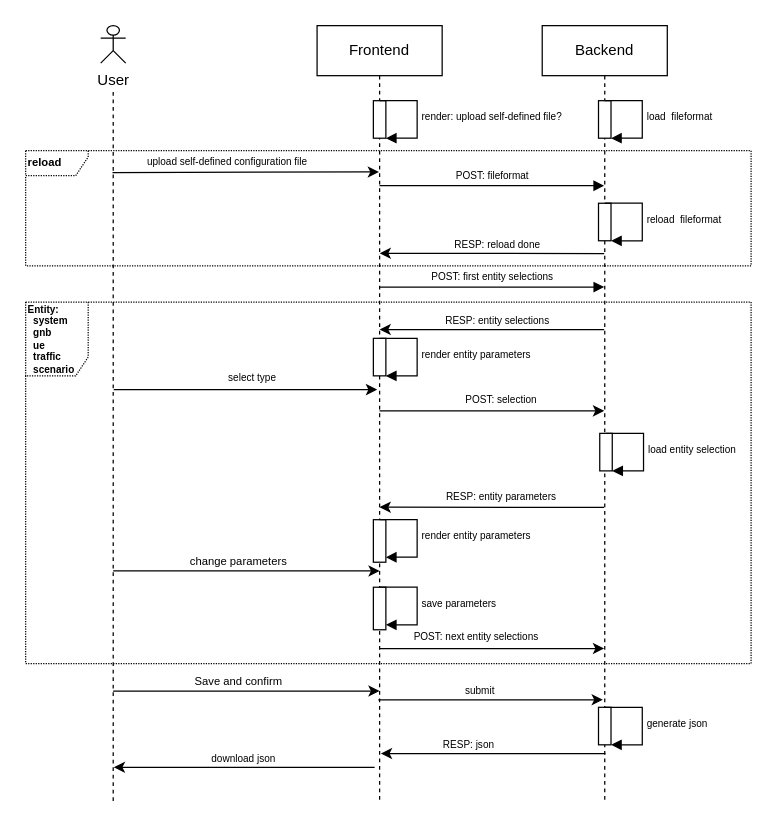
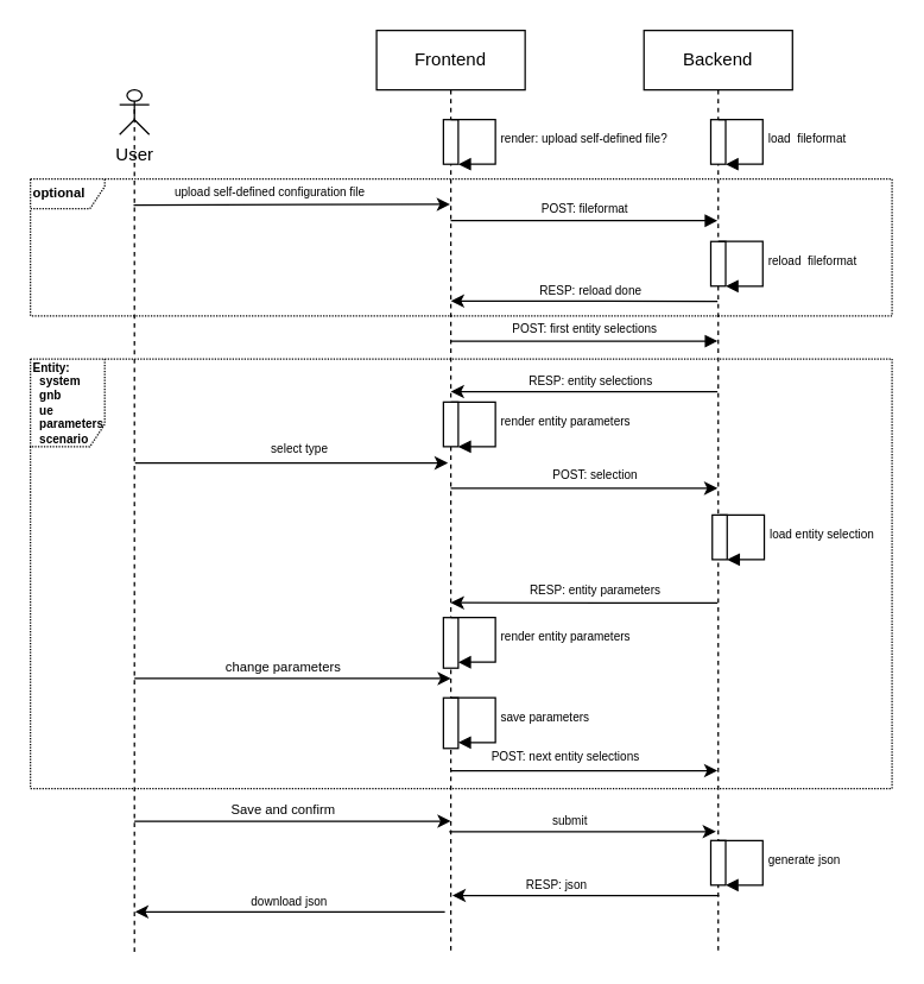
  <mxCell id="0" />
  <mxCell id="1" parent="0" />
  <mxCell id="2" value="" style="edgeStyle=elbowEdgeStyle;rounded=0;orthogonalLoop=1;jettySize=auto;html=1;elbow=vertical;curved=0;" edge="1" parent="1"><mxGeometry relative="1" as="geometry"><mxPoint x="302.929" y="327.997" as="sourcePoint" /><mxPoint x="482.5" y="327.997" as="targetPoint" /></mxGeometry></mxCell>
  <mxCell id="3" value="POST: selection" style="edgeLabel;html=1;align=center;verticalAlign=middle;resizable=0;points=[];fontSize=8;" vertex="1" connectable="0" parent="2"><mxGeometry x="0.459" y="1" relative="1" as="geometry"><mxPoint x="-34" y="-9" as="offset" /></mxGeometry></mxCell>
  <mxCell id="4" style="edgeStyle=elbowEdgeStyle;rounded=0;orthogonalLoop=1;jettySize=auto;html=1;elbow=vertical;curved=0;" edge="1" parent="1"><mxGeometry relative="1" as="geometry"><mxPoint x="302.929" y="518" as="sourcePoint" /><mxPoint x="482.5" y="518" as="targetPoint" /><Array as="points"><mxPoint x="380" y="518" /><mxPoint x="410" y="438" /></Array></mxGeometry></mxCell>
  <mxCell id="5" value="POST: next entity selections" style="edgeLabel;html=1;align=center;verticalAlign=middle;resizable=0;points=[];fontSize=8;" vertex="1" connectable="0" parent="4"><mxGeometry x="-0.31" y="1" relative="1" as="geometry"><mxPoint x="15" y="-9" as="offset" /></mxGeometry></mxCell>
  <mxCell id="6" style="edgeStyle=elbowEdgeStyle;rounded=0;orthogonalLoop=1;jettySize=auto;html=1;elbow=vertical;curved=0;" edge="1" parent="1"><mxGeometry relative="1" as="geometry"><mxPoint x="301.929" y="559.143" as="sourcePoint" /><mxPoint x="481.5" y="559.143" as="targetPoint" /></mxGeometry></mxCell>
  <mxCell id="7" value="submit" style="edgeLabel;html=1;align=center;verticalAlign=bottom;resizable=0;points=[];labelPosition=center;verticalLabelPosition=top;fontSize=8;" vertex="1" connectable="0" parent="6"><mxGeometry x="-0.102" relative="1" as="geometry"><mxPoint as="offset" /></mxGeometry></mxCell>
  <mxCell id="8" value="Frontend" style="shape=umlLifeline;perimeter=lifelinePerimeter;whiteSpace=wrap;html=1;container=0;dropTarget=0;collapsible=0;recursiveResize=0;outlineConnect=0;portConstraint=eastwest;newEdgeStyle={&quot;edgeStyle&quot;:&quot;elbowEdgeStyle&quot;,&quot;elbow&quot;:&quot;vertical&quot;,&quot;curved&quot;:0,&quot;rounded&quot;:0};" parent="1" vertex="1"><mxGeometry x="253" y="20" width="100" height="620" as="geometry" /></mxCell>
  <mxCell id="9" value="" style="html=1;points=[];perimeter=orthogonalPerimeter;outlineConnect=0;targetShapes=umlLifeline;portConstraint=eastwest;newEdgeStyle={&quot;edgeStyle&quot;:&quot;elbowEdgeStyle&quot;,&quot;elbow&quot;:&quot;vertical&quot;,&quot;curved&quot;:0,&quot;rounded&quot;:0};" vertex="1" parent="8"><mxGeometry x="45" y="395" width="10" height="34" as="geometry" /></mxCell>
  <mxCell id="10" value="render entity parameters" style="html=1;align=left;spacingLeft=2;endArrow=block;rounded=0;edgeStyle=orthogonalEdgeStyle;curved=0;rounded=0;fontSize=8;" edge="1" parent="8"><mxGeometry relative="1" as="geometry"><mxPoint x="50" y="395" as="sourcePoint" /><Array as="points"><mxPoint x="80" y="425" /></Array><mxPoint x="55" y="425.029" as="targetPoint" /></mxGeometry></mxCell>
  <mxCell id="11" value="" style="html=1;points=[];perimeter=orthogonalPerimeter;outlineConnect=0;targetShapes=umlLifeline;portConstraint=eastwest;newEdgeStyle={&quot;edgeStyle&quot;:&quot;elbowEdgeStyle&quot;,&quot;elbow&quot;:&quot;vertical&quot;,&quot;curved&quot;:0,&quot;rounded&quot;:0};" vertex="1" parent="8"><mxGeometry x="45" y="250" width="10" height="30" as="geometry" /></mxCell>
  <mxCell id="12" value="render entity parameters" style="html=1;align=left;spacingLeft=2;endArrow=block;rounded=0;edgeStyle=orthogonalEdgeStyle;curved=0;rounded=0;fontSize=8;" edge="1" parent="8"><mxGeometry relative="1" as="geometry"><mxPoint x="50" y="250" as="sourcePoint" /><Array as="points"><mxPoint x="80" y="280" /></Array><mxPoint x="55" y="280.029" as="targetPoint" /></mxGeometry></mxCell>
  <mxCell id="13" value="" style="html=1;points=[];perimeter=orthogonalPerimeter;outlineConnect=0;targetShapes=umlLifeline;portConstraint=eastwest;newEdgeStyle={&quot;edgeStyle&quot;:&quot;elbowEdgeStyle&quot;,&quot;elbow&quot;:&quot;vertical&quot;,&quot;curved&quot;:0,&quot;rounded&quot;:0};" vertex="1" parent="8"><mxGeometry x="45" y="60" width="10" height="30" as="geometry" /></mxCell>
  <mxCell id="14" value="render: upload self-defined file?" style="html=1;align=left;spacingLeft=2;endArrow=block;rounded=0;edgeStyle=orthogonalEdgeStyle;curved=0;rounded=0;fontSize=8;" edge="1" parent="8"><mxGeometry relative="1" as="geometry"><mxPoint x="50" y="60" as="sourcePoint" /><Array as="points"><mxPoint x="80" y="90" /></Array><mxPoint x="55" y="90.029" as="targetPoint" /></mxGeometry></mxCell>
  <mxCell id="15" style="edgeStyle=elbowEdgeStyle;rounded=0;orthogonalLoop=1;jettySize=auto;html=1;elbow=vertical;curved=0;" edge="1" parent="1"><mxGeometry relative="1" as="geometry"><mxPoint x="482.5" y="262.997" as="sourcePoint" /><mxPoint x="302.929" y="262.997" as="targetPoint" /></mxGeometry></mxCell>
  <mxCell id="16" value="RESP: entity selections" style="edgeLabel;html=1;align=center;verticalAlign=bottom;resizable=0;points=[];labelPosition=center;verticalLabelPosition=top;fontSize=8;" vertex="1" connectable="0" parent="15"><mxGeometry x="-0.345" y="-3" relative="1" as="geometry"><mxPoint x="-27" y="3" as="offset" /></mxGeometry></mxCell>
  <mxCell id="17" style="edgeStyle=elbowEdgeStyle;rounded=0;orthogonalLoop=1;jettySize=auto;html=1;elbow=vertical;curved=0;" edge="1" parent="1"><mxGeometry relative="1" as="geometry"><mxPoint x="482.5" y="405.143" as="sourcePoint" /><mxPoint x="302.929" y="405.143" as="targetPoint" /></mxGeometry></mxCell>
  <mxCell id="18" value="RESP: entity parameters" style="edgeLabel;html=1;align=center;verticalAlign=middle;resizable=0;points=[];fontSize=8;" vertex="1" connectable="0" parent="17"><mxGeometry x="-0.332" y="-1" relative="1" as="geometry"><mxPoint x="-23" y="-8" as="offset" /></mxGeometry></mxCell>
  <mxCell id="19" value="Backend" style="shape=umlLifeline;perimeter=lifelinePerimeter;whiteSpace=wrap;html=1;container=0;dropTarget=0;collapsible=0;recursiveResize=0;outlineConnect=0;portConstraint=eastwest;newEdgeStyle={&quot;edgeStyle&quot;:&quot;elbowEdgeStyle&quot;,&quot;elbow&quot;:&quot;vertical&quot;,&quot;curved&quot;:0,&quot;rounded&quot;:0};" parent="1" vertex="1"><mxGeometry x="433" y="20" width="100" height="620" as="geometry" /></mxCell>
  <mxCell id="20" value="" style="html=1;points=[];perimeter=orthogonalPerimeter;outlineConnect=0;targetShapes=umlLifeline;portConstraint=eastwest;newEdgeStyle={&quot;edgeStyle&quot;:&quot;elbowEdgeStyle&quot;,&quot;elbow&quot;:&quot;vertical&quot;,&quot;curved&quot;:0,&quot;rounded&quot;:0};" vertex="1" parent="19"><mxGeometry x="45" y="545" width="10" height="30" as="geometry" /></mxCell>
  <mxCell id="21" value="generate json" style="html=1;align=left;spacingLeft=2;endArrow=block;rounded=0;edgeStyle=orthogonalEdgeStyle;curved=0;rounded=0;fontSize=8;" edge="1" parent="19"><mxGeometry relative="1" as="geometry"><mxPoint x="50" y="545" as="sourcePoint" /><Array as="points"><mxPoint x="80" y="575" /></Array><mxPoint x="55" y="575.029" as="targetPoint" /></mxGeometry></mxCell>
  <mxCell id="22" value="" style="html=1;points=[];perimeter=orthogonalPerimeter;outlineConnect=0;targetShapes=umlLifeline;portConstraint=eastwest;newEdgeStyle={&quot;edgeStyle&quot;:&quot;elbowEdgeStyle&quot;,&quot;elbow&quot;:&quot;vertical&quot;,&quot;curved&quot;:0,&quot;rounded&quot;:0};" vertex="1" parent="19"><mxGeometry x="45" y="60" width="10" height="30" as="geometry" /></mxCell>
  <mxCell id="23" value="load&amp;nbsp; fileformat&lt;br&gt;" style="html=1;align=left;spacingLeft=2;endArrow=block;rounded=0;edgeStyle=orthogonalEdgeStyle;curved=0;rounded=0;fontSize=8;" edge="1" parent="19"><mxGeometry relative="1" as="geometry"><mxPoint x="50" y="60" as="sourcePoint" /><Array as="points"><mxPoint x="80" y="90" /></Array><mxPoint x="55" y="90.029" as="targetPoint" /></mxGeometry></mxCell>
  <mxCell id="24" value="" style="html=1;points=[];perimeter=orthogonalPerimeter;outlineConnect=0;targetShapes=umlLifeline;portConstraint=eastwest;newEdgeStyle={&quot;edgeStyle&quot;:&quot;elbowEdgeStyle&quot;,&quot;elbow&quot;:&quot;vertical&quot;,&quot;curved&quot;:0,&quot;rounded&quot;:0};" vertex="1" parent="19"><mxGeometry x="45" y="142" width="10" height="30" as="geometry" /></mxCell>
  <mxCell id="25" value="reload&amp;nbsp; fileformat" style="html=1;align=left;spacingLeft=2;endArrow=block;rounded=0;edgeStyle=orthogonalEdgeStyle;curved=0;rounded=0;fontSize=8;" edge="1" parent="19"><mxGeometry relative="1" as="geometry"><mxPoint x="50" y="142" as="sourcePoint" /><Array as="points"><mxPoint x="80" y="172" /></Array><mxPoint x="55" y="172.029" as="targetPoint" /></mxGeometry></mxCell>
  <mxCell id="26" value="POST: fileformat" style="html=1;verticalAlign=bottom;endArrow=block;edgeStyle=elbowEdgeStyle;elbow=vertical;curved=0;rounded=0;fontSize=8;" parent="1" edge="1"><mxGeometry relative="1" as="geometry"><mxPoint x="302.929" y="148" as="sourcePoint" /><Array as="points"><mxPoint x="393" y="148" /></Array><mxPoint x="482.5" y="148" as="targetPoint" /></mxGeometry></mxCell>
  <mxCell id="27" style="edgeStyle=elbowEdgeStyle;rounded=0;orthogonalLoop=1;jettySize=auto;html=1;elbow=vertical;curved=0;labelPosition=left;verticalLabelPosition=middle;align=right;verticalAlign=middle;" edge="1" parent="1"><mxGeometry relative="1" as="geometry"><mxPoint x="90.429" y="310.997" as="sourcePoint" /><mxPoint x="301" y="311.279" as="targetPoint" /></mxGeometry></mxCell>
  <mxCell id="28" value="select type" style="edgeLabel;html=1;align=center;verticalAlign=middle;resizable=0;points=[];fontSize=8;" vertex="1" connectable="0" parent="27"><mxGeometry x="0.379" y="-2" relative="1" as="geometry"><mxPoint x="-35" y="-12" as="offset" /></mxGeometry></mxCell>
  <mxCell id="29" style="edgeStyle=elbowEdgeStyle;rounded=0;orthogonalLoop=1;jettySize=auto;html=1;elbow=vertical;curved=0;" edge="1" parent="1"><mxGeometry relative="1" as="geometry"><mxPoint x="89.999" y="456.004" as="sourcePoint" /><mxPoint x="303.07" y="456.004" as="targetPoint" /></mxGeometry></mxCell>
  <mxCell id="30" value="change parameters" style="edgeLabel;html=1;align=center;verticalAlign=middle;resizable=0;points=[];fontSize=9;" vertex="1" connectable="0" parent="29"><mxGeometry x="-0.147" y="1" relative="1" as="geometry"><mxPoint x="9" y="-7" as="offset" /></mxGeometry></mxCell>
  <mxCell id="31" style="edgeStyle=elbowEdgeStyle;rounded=0;orthogonalLoop=1;jettySize=auto;html=1;elbow=vertical;curved=0;" edge="1" parent="1"><mxGeometry relative="1" as="geometry"><mxPoint x="89.429" y="137.429" as="sourcePoint" /><mxPoint x="302.5" y="137.429" as="targetPoint" /></mxGeometry></mxCell>
  <mxCell id="32" value="upload self-defined configuration file" style="edgeLabel;html=1;align=center;verticalAlign=bottom;resizable=0;points=[];fontSize=8;labelPosition=center;verticalLabelPosition=top;" vertex="1" connectable="0" parent="31"><mxGeometry x="-0.146" y="1" relative="1" as="geometry"><mxPoint as="offset" /></mxGeometry></mxCell>
  <mxCell id="33" value="" style="html=1;points=[];perimeter=orthogonalPerimeter;outlineConnect=0;targetShapes=umlLifeline;portConstraint=eastwest;newEdgeStyle={&quot;edgeStyle&quot;:&quot;elbowEdgeStyle&quot;,&quot;elbow&quot;:&quot;vertical&quot;,&quot;curved&quot;:0,&quot;rounded&quot;:0};" vertex="1" parent="1"><mxGeometry x="298" y="469" width="10" height="34" as="geometry" /></mxCell>
  <mxCell id="34" value="save parameters" style="html=1;align=left;spacingLeft=2;endArrow=block;rounded=0;edgeStyle=orthogonalEdgeStyle;curved=0;rounded=0;fontSize=8;" edge="1" parent="1"><mxGeometry relative="1" as="geometry"><mxPoint x="303" y="469" as="sourcePoint" /><Array as="points"><mxPoint x="333" y="499" /></Array><mxPoint x="308" y="499.029" as="targetPoint" /></mxGeometry></mxCell>
- <mxCell id="35" value="Entity:&lt;br style=&quot;font-size: 8px;&quot;&gt;&amp;nbsp; system&lt;br style=&quot;font-size: 8px;&quot;&gt;&lt;div style=&quot;font-size: 8px;&quot;&gt;&lt;span style=&quot;background-color: initial; font-size: 8px;&quot;&gt;&amp;nbsp; gnb&lt;/span&gt;&lt;/div&gt;&amp;nbsp; ue&lt;br style=&quot;font-size: 8px;&quot;&gt;&amp;nbsp; traffic&lt;br style=&quot;font-size: 8px;&quot;&gt;&amp;nbsp; scenario" style="shape=umlFrame;whiteSpace=wrap;html=1;pointerEvents=0;dashed=1;dashPattern=1 1;width=50;height=59;align=left;fontSize=8;fontStyle=1" vertex="1" parent="1"><mxGeometry x="20" y="241" width="580" height="289" as="geometry" /></mxCell>
+ <mxCell id="35" value="Entity:&lt;br style=&quot;font-size: 8px;&quot;&gt;&amp;nbsp; system&lt;br style=&quot;font-size: 8px;&quot;&gt;&lt;div style=&quot;font-size: 8px;&quot;&gt;&lt;span style=&quot;background-color: initial; font-size: 8px;&quot;&gt;&amp;nbsp; gnb&lt;/span&gt;&lt;/div&gt;&amp;nbsp; ue&lt;br style=&quot;font-size: 8px;&quot;&gt;&amp;nbsp; parameters&lt;br style=&quot;font-size: 8px;&quot;&gt;&amp;nbsp; scenario" style="shape=umlFrame;whiteSpace=wrap;html=1;pointerEvents=0;dashed=1;dashPattern=1 1;width=50;height=59;align=left;fontSize=8;fontStyle=1" vertex="1" parent="1"><mxGeometry x="20" y="241" width="580" height="289" as="geometry" /></mxCell>
  <mxCell id="36" style="edgeStyle=elbowEdgeStyle;rounded=0;orthogonalLoop=1;jettySize=auto;html=1;elbow=vertical;curved=0;" edge="1" parent="1"><mxGeometry relative="1" as="geometry"><mxPoint x="89.929" y="552.004" as="sourcePoint" /><mxPoint x="303" y="552.004" as="targetPoint" /></mxGeometry></mxCell>
  <mxCell id="37" value="Save and confirm" style="edgeLabel;html=1;align=center;verticalAlign=middle;resizable=0;points=[];fontSize=9;" vertex="1" connectable="0" parent="36"><mxGeometry x="-0.147" y="1" relative="1" as="geometry"><mxPoint x="9" y="-7" as="offset" /></mxGeometry></mxCell>
  <mxCell id="38" style="edgeStyle=elbowEdgeStyle;rounded=0;orthogonalLoop=1;jettySize=auto;html=1;elbow=vertical;curved=0;" edge="1" parent="1"><mxGeometry relative="1" as="geometry"><mxPoint x="483.57" y="602.003" as="sourcePoint" /><mxPoint x="303.999" y="602.003" as="targetPoint" /></mxGeometry></mxCell>
  <mxCell id="39" value="RESP: json" style="edgeLabel;html=1;align=center;verticalAlign=bottom;resizable=0;points=[];labelPosition=center;verticalLabelPosition=top;fontSize=8;" vertex="1" connectable="0" parent="38"><mxGeometry x="0.22" y="2" relative="1" as="geometry"><mxPoint y="-2" as="offset" /></mxGeometry></mxCell>
  <mxCell id="40" style="edgeStyle=elbowEdgeStyle;rounded=0;orthogonalLoop=1;jettySize=auto;html=1;elbow=vertical;curved=0;" edge="1" parent="1"><mxGeometry relative="1" as="geometry"><mxPoint x="299" y="613.003" as="sourcePoint" /><mxPoint x="90.429" y="613" as="targetPoint" /><Array as="points"><mxPoint x="311" y="613" /></Array></mxGeometry></mxCell>
  <mxCell id="41" value="download json" style="edgeLabel;html=1;align=center;verticalAlign=bottom;resizable=0;points=[];labelPosition=center;verticalLabelPosition=top;fontSize=8;" vertex="1" connectable="0" parent="40"><mxGeometry x="0.22" y="2" relative="1" as="geometry"><mxPoint x="21" y="-2" as="offset" /></mxGeometry></mxCell>
- <mxCell id="42" value="User" style="shape=umlActor;verticalLabelPosition=bottom;verticalAlign=top;html=1;" vertex="1" parent="1"><mxGeometry x="80" y="20" width="20" height="30" as="geometry" /></mxCell>
+ <mxCell id="42" value="User" style="shape=umlActor;verticalLabelPosition=bottom;verticalAlign=top;html=1;" vertex="1" parent="1"><mxGeometry x="80" y="60" width="20" height="30" as="geometry" /></mxCell>
  <mxCell id="43" value="" style="endArrow=none;dashed=1;html=1;rounded=0;" edge="1" parent="1"><mxGeometry width="50" height="50" relative="1" as="geometry"><mxPoint x="90" y="640" as="sourcePoint" /><mxPoint x="90" y="70" as="targetPoint" /></mxGeometry></mxCell>
- <mxCell id="44" value="reload" style="shape=umlFrame;whiteSpace=wrap;html=1;pointerEvents=0;dashed=1;dashPattern=1 1;width=50;height=20;fontSize=9;align=left;fontStyle=1" vertex="1" parent="1"><mxGeometry x="20" y="120" width="580" height="92" as="geometry" /></mxCell>
+ <mxCell id="44" value="optional" style="shape=umlFrame;whiteSpace=wrap;html=1;pointerEvents=0;dashed=1;dashPattern=1 1;width=50;height=20;fontSize=9;align=left;fontStyle=1" vertex="1" parent="1"><mxGeometry x="20" y="120" width="580" height="92" as="geometry" /></mxCell>
  <mxCell id="45" style="edgeStyle=elbowEdgeStyle;rounded=0;orthogonalLoop=1;jettySize=auto;html=1;elbow=vertical;curved=0;" edge="1" parent="1"><mxGeometry relative="1" as="geometry"><mxPoint x="482.57" y="202.287" as="sourcePoint" /><mxPoint x="302.999" y="202.287" as="targetPoint" /></mxGeometry></mxCell>
  <mxCell id="46" value="RESP: reload done" style="edgeLabel;html=1;align=center;verticalAlign=bottom;resizable=0;points=[];labelPosition=center;verticalLabelPosition=top;fontSize=8;" vertex="1" connectable="0" parent="45"><mxGeometry x="-0.345" y="-3" relative="1" as="geometry"><mxPoint x="-27" y="3" as="offset" /></mxGeometry></mxCell>
  <mxCell id="47" value="POST: first entity selections" style="html=1;verticalAlign=bottom;endArrow=block;edgeStyle=elbowEdgeStyle;elbow=vertical;curved=0;rounded=0;fontSize=8;" edge="1" parent="1"><mxGeometry relative="1" as="geometry"><mxPoint x="302.999" y="229" as="sourcePoint" /><Array as="points"><mxPoint x="393.07" y="229" /></Array><mxPoint x="482.57" y="229" as="targetPoint" /></mxGeometry></mxCell>
  <mxCell id="48" value="" style="html=1;points=[];perimeter=orthogonalPerimeter;outlineConnect=0;targetShapes=umlLifeline;portConstraint=eastwest;newEdgeStyle={&quot;edgeStyle&quot;:&quot;elbowEdgeStyle&quot;,&quot;elbow&quot;:&quot;vertical&quot;,&quot;curved&quot;:0,&quot;rounded&quot;:0};" vertex="1" parent="1"><mxGeometry x="479" y="345.98" width="10" height="30" as="geometry" /></mxCell>
  <mxCell id="49" value="load entity selection" style="html=1;align=left;spacingLeft=2;endArrow=block;rounded=0;edgeStyle=orthogonalEdgeStyle;curved=0;rounded=0;fontSize=8;" edge="1" parent="1"><mxGeometry relative="1" as="geometry"><mxPoint x="484" y="345.98" as="sourcePoint" /><Array as="points"><mxPoint x="514" y="375.98" /></Array><mxPoint x="489" y="376.009" as="targetPoint" /></mxGeometry></mxCell>
